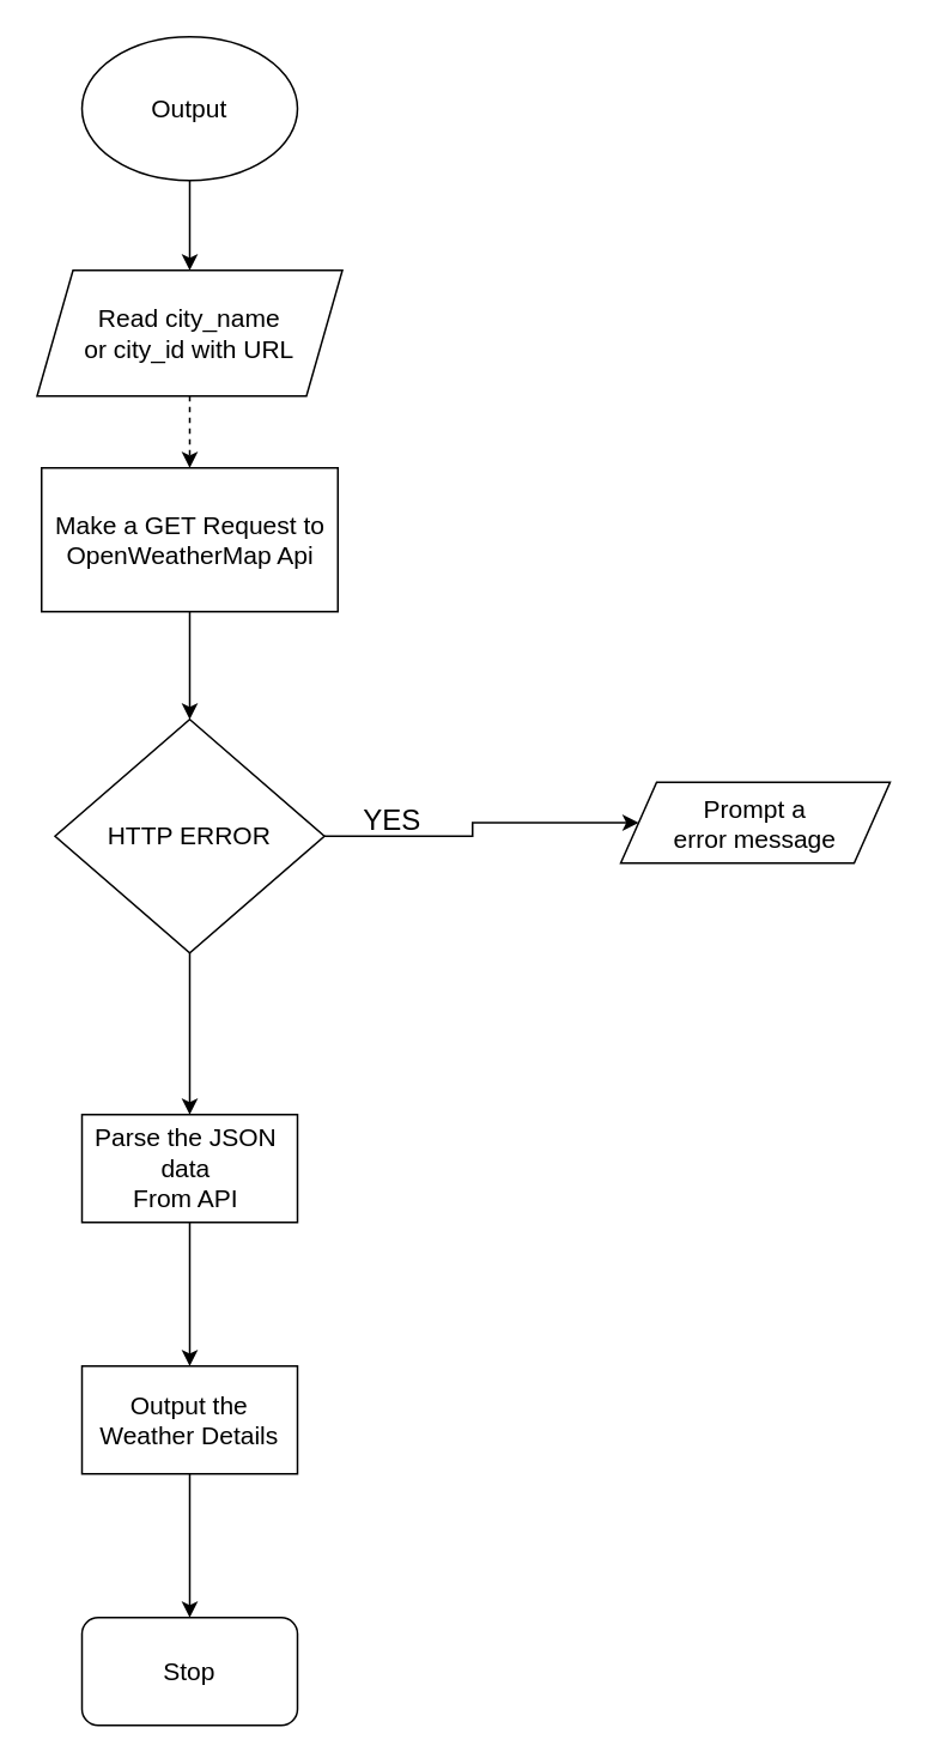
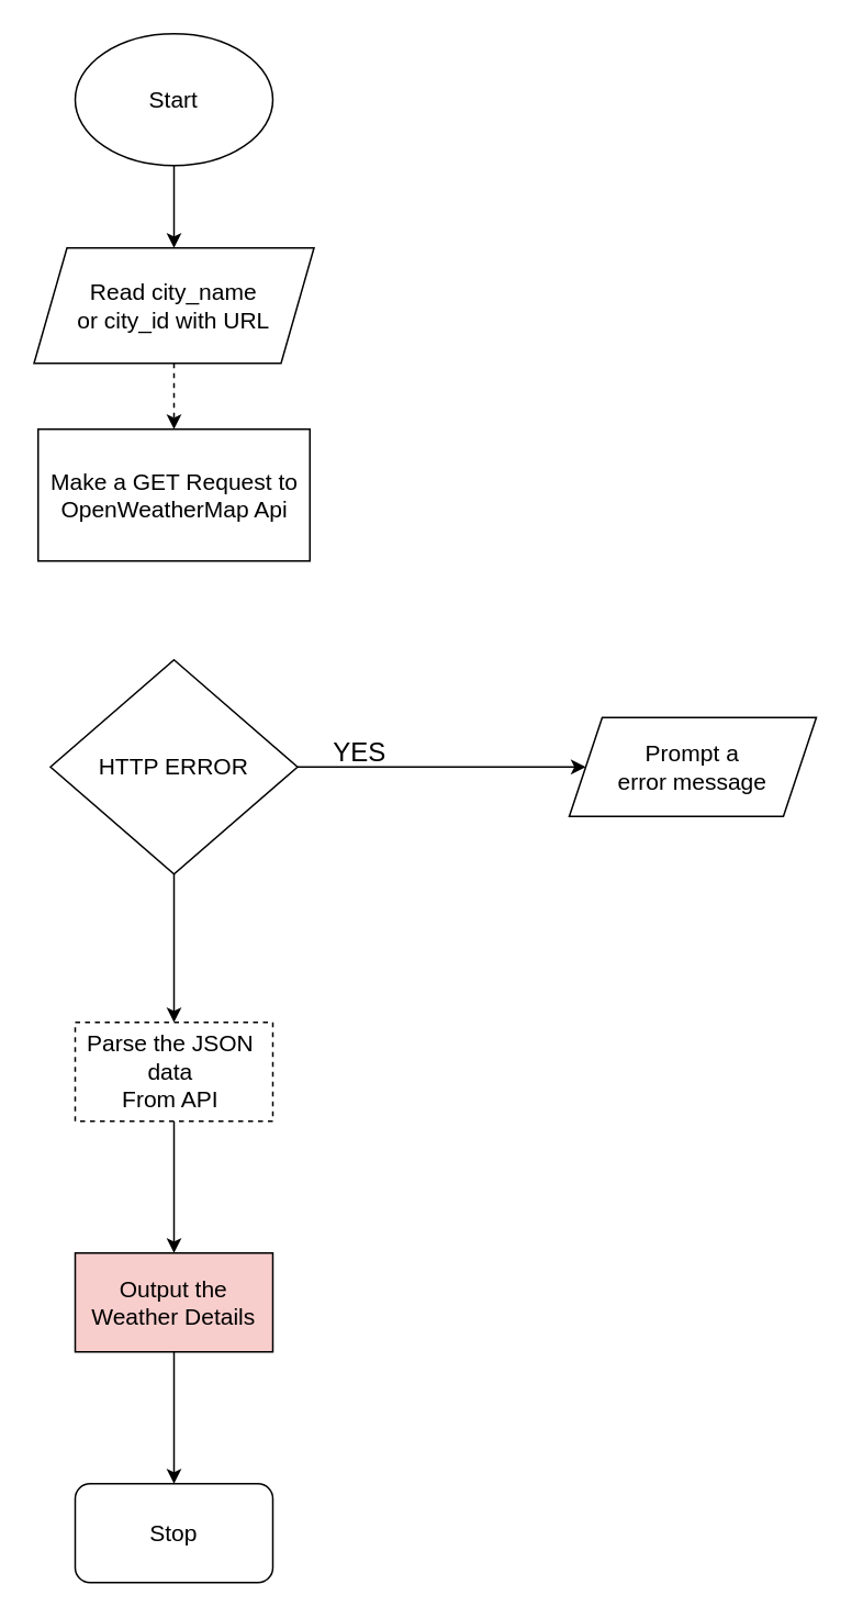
  <mxCell id="0" />
  <mxCell id="1" parent="0" />
  <mxCell id="2" value="" style="edgeStyle=orthogonalEdgeStyle;rounded=0;orthogonalLoop=1;jettySize=auto;html=1;" edge="1" parent="1" source="3" target="5"><mxGeometry relative="1" as="geometry" /></mxCell>
- <mxCell id="3" value="&lt;font style=&quot;font-size: 14px;&quot;&gt;Output&lt;/font&gt;" style="ellipse;whiteSpace=wrap;html=1;" parent="1" vertex="1"><mxGeometry x="45" y="20" width="120" height="80" as="geometry" /></mxCell>
+ <mxCell id="3" value="&lt;font style=&quot;font-size: 14px;&quot;&gt;Start&lt;/font&gt;" style="ellipse;whiteSpace=wrap;html=1;" parent="1" vertex="1"><mxGeometry x="45" y="20" width="120" height="80" as="geometry" /></mxCell>
  <mxCell id="4" value="" style="edgeStyle=orthogonalEdgeStyle;rounded=0;orthogonalLoop=1;jettySize=auto;html=1;entryX=0.5;entryY=0;entryDx=0;entryDy=0;dashed=1;" edge="1" parent="1" source="5" target="11"><mxGeometry relative="1" as="geometry" /></mxCell>
  <mxCell id="5" value="&lt;font style=&quot;font-size: 14px;&quot;&gt;Read city_name &lt;br&gt;or city_id with URL&lt;/font&gt;" style="shape=parallelogram;perimeter=parallelogramPerimeter;whiteSpace=wrap;html=1;fixedSize=1;" vertex="1" parent="1"><mxGeometry x="20" y="150" width="170" height="70" as="geometry" /></mxCell>
  <mxCell id="6" value="" style="edgeStyle=orthogonalEdgeStyle;rounded=0;orthogonalLoop=1;jettySize=auto;html=1;" edge="1" parent="1" source="8" target="9"><mxGeometry relative="1" as="geometry" /></mxCell>
  <mxCell id="7" value="" style="edgeStyle=orthogonalEdgeStyle;rounded=0;orthogonalLoop=1;jettySize=auto;html=1;" edge="1" parent="1" source="8" target="14"><mxGeometry relative="1" as="geometry" /></mxCell>
  <mxCell id="8" value="&lt;font style=&quot;font-size: 14px;&quot;&gt;HTTP ERROR&lt;/font&gt;" style="rhombus;whiteSpace=wrap;html=1;" vertex="1" parent="1"><mxGeometry x="30" y="400" width="150" height="130" as="geometry" /></mxCell>
- <mxCell id="9" value="&lt;font style=&quot;font-size: 14px;&quot;&gt;Prompt a &lt;br&gt;error message&lt;/font&gt;" style="shape=parallelogram;perimeter=parallelogramPerimeter;whiteSpace=wrap;html=1;fixedSize=1;" vertex="1" parent="1"><mxGeometry x="345" y="435" width="150" height="45" as="geometry" /></mxCell>
- <mxCell id="10" value="" style="edgeStyle=orthogonalEdgeStyle;rounded=0;orthogonalLoop=1;jettySize=auto;html=1;" edge="1" parent="1" source="11" target="8"><mxGeometry relative="1" as="geometry" /></mxCell>
+ <mxCell id="9" value="&lt;font style=&quot;font-size: 14px;&quot;&gt;Prompt a &lt;br&gt;error message&lt;/font&gt;" style="shape=parallelogram;perimeter=parallelogramPerimeter;whiteSpace=wrap;html=1;fixedSize=1;" vertex="1" parent="1"><mxGeometry x="345" y="435" width="150" height="60" as="geometry" /></mxCell>
  <mxCell id="11" value="&lt;font style=&quot;font-size: 14px;&quot;&gt;Make a GET Request to OpenWeatherMap Api&lt;/font&gt;" style="whiteSpace=wrap;html=1;" vertex="1" parent="1"><mxGeometry x="22.5" y="260" width="165" height="80" as="geometry" /></mxCell>
  <mxCell id="12" value="&lt;div style=&quot;text-align: center;&quot;&gt;&lt;span style=&quot;background-color: initial;&quot;&gt;&lt;font size=&quot;3&quot;&gt;YES&lt;/font&gt;&lt;/span&gt;&lt;/div&gt;" style="text;whiteSpace=wrap;html=1;" vertex="1" parent="1"><mxGeometry x="200" y="440" width="30" height="40" as="geometry" /></mxCell>
  <mxCell id="13" value="" style="edgeStyle=orthogonalEdgeStyle;rounded=0;orthogonalLoop=1;jettySize=auto;html=1;" edge="1" parent="1" source="14" target="16"><mxGeometry relative="1" as="geometry" /></mxCell>
- <mxCell id="14" value="&lt;font style=&quot;font-size: 14px;&quot;&gt;Parse the JSON&amp;nbsp;&lt;br&gt;data&amp;nbsp;&lt;br&gt;From API&amp;nbsp;&lt;/font&gt;" style="whiteSpace=wrap;html=1;" vertex="1" parent="1"><mxGeometry x="45" y="620" width="120" height="60" as="geometry" /></mxCell>
+ <mxCell id="14" value="&lt;font style=&quot;font-size: 14px;&quot;&gt;Parse the JSON&amp;nbsp;&lt;br&gt;data&amp;nbsp;&lt;br&gt;From API&amp;nbsp;&lt;/font&gt;" style="whiteSpace=wrap;html=1;dashed=1;" vertex="1" parent="1"><mxGeometry x="45" y="620" width="120" height="60" as="geometry" /></mxCell>
  <mxCell id="15" value="" style="edgeStyle=orthogonalEdgeStyle;rounded=0;orthogonalLoop=1;jettySize=auto;html=1;" edge="1" parent="1" source="16" target="17"><mxGeometry relative="1" as="geometry" /></mxCell>
- <mxCell id="16" value="&lt;span style=&quot;font-size: 14px;&quot;&gt;Output the Weather Details&lt;/span&gt;" style="whiteSpace=wrap;html=1;" vertex="1" parent="1"><mxGeometry x="45" y="760" width="120" height="60" as="geometry" /></mxCell>
+ <mxCell id="16" value="&lt;span style=&quot;font-size: 14px;&quot;&gt;Output the Weather Details&lt;/span&gt;" style="whiteSpace=wrap;html=1;fillColor=#f8cecc;" vertex="1" parent="1"><mxGeometry x="45" y="760" width="120" height="60" as="geometry" /></mxCell>
  <mxCell id="17" value="&lt;font style=&quot;font-size: 14px;&quot;&gt;Stop&lt;/font&gt;" style="rounded=1;whiteSpace=wrap;html=1;" vertex="1" parent="1"><mxGeometry x="45" y="900" width="120" height="60" as="geometry" /></mxCell>
